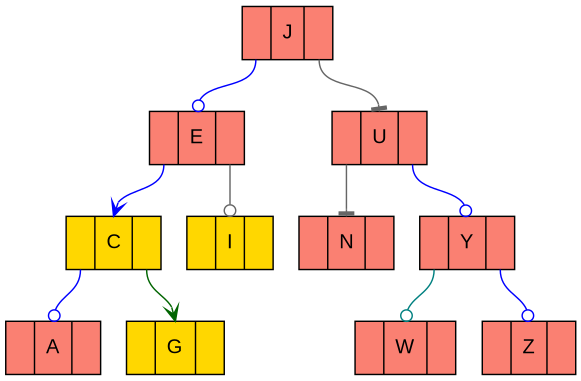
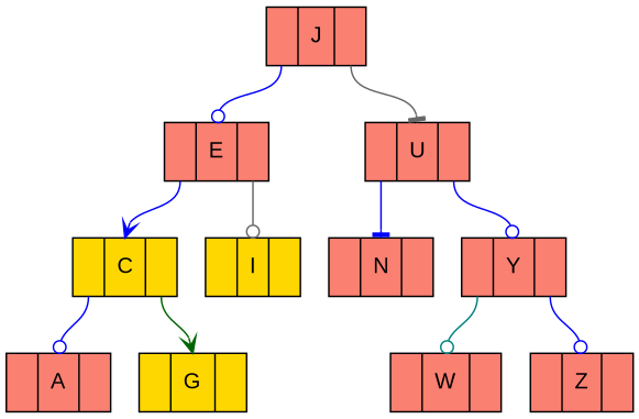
  digraph {
    fontname="Liberation Sans"
    node [fillcolor=salmon fontname="Liberation Sans" shape=record style=filled]
    edge [arrowhead=odot color=blue fontname="Liberation Sans" headport=f1 tailport=f0]
    n1 [label="<f0> | <f1> J | <f2> "]
    n2 [label="<f0> | <f1> E | <f2> "]
    n3 [label="<f0> | <f1> U | <f2> "]
    n4 [fillcolor=gold label="<f0> | <f1> C | <f2> "]
    n5 [fillcolor=gold label="<f0> | <f1> I | <f2> "]
    n6 [label="<f0> | <f1> N | <f2> "]
    n7 [label="<f0> | <f1> Y | <f2> "]
    n8 [label="<f0> | <f1> A | <f2> "]
    n9 [fillcolor=gold label="<f0> | <f1> G | <f2> "]
    n10 [label="<f0> | <f1> W | <f2> "]
    n11 [label="<f0> | <f1> Z | <f2> "]
    n1 -> n2
    n1 -> n3 [arrowhead=tee color=gray40 tailport=f2]
    n2 -> n4 [arrowhead=vee]
    n2 -> n5 [color=gray40 tailport=f2]
-   n3 -> n6 [arrowhead=tee color=gray40]
+   n3 -> n6 [arrowhead=tee]
    n3 -> n7 [tailport=f2]
    n4 -> n8
    n4 -> n9 [arrowhead=vee color=darkgreen tailport=f2]
    n7 -> n10 [color=teal]
    n7 -> n11 [tailport=f2]
  }
